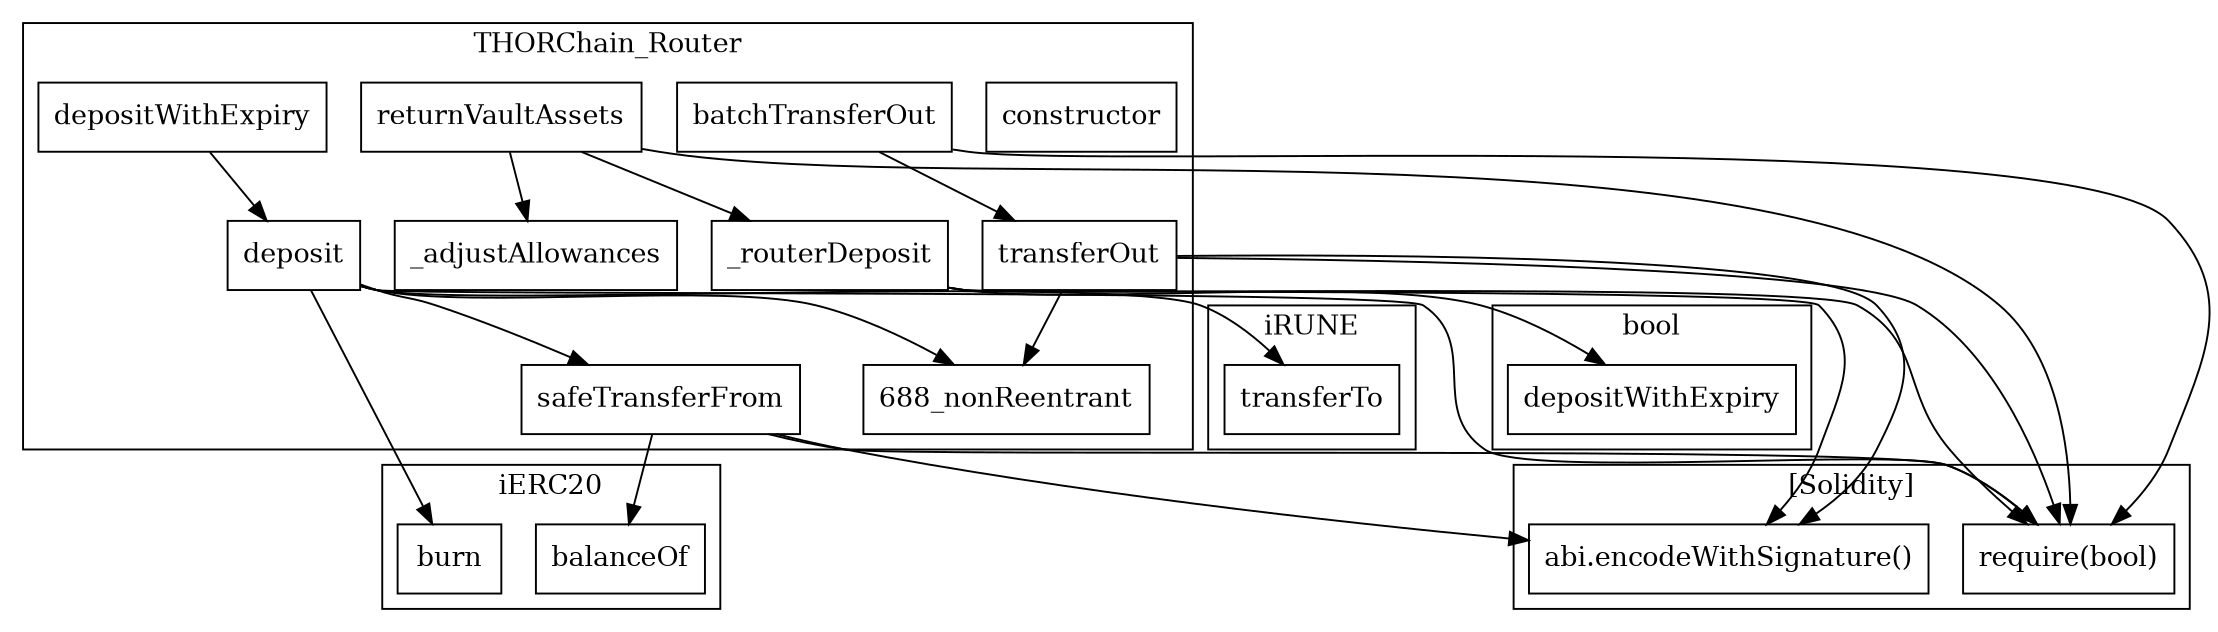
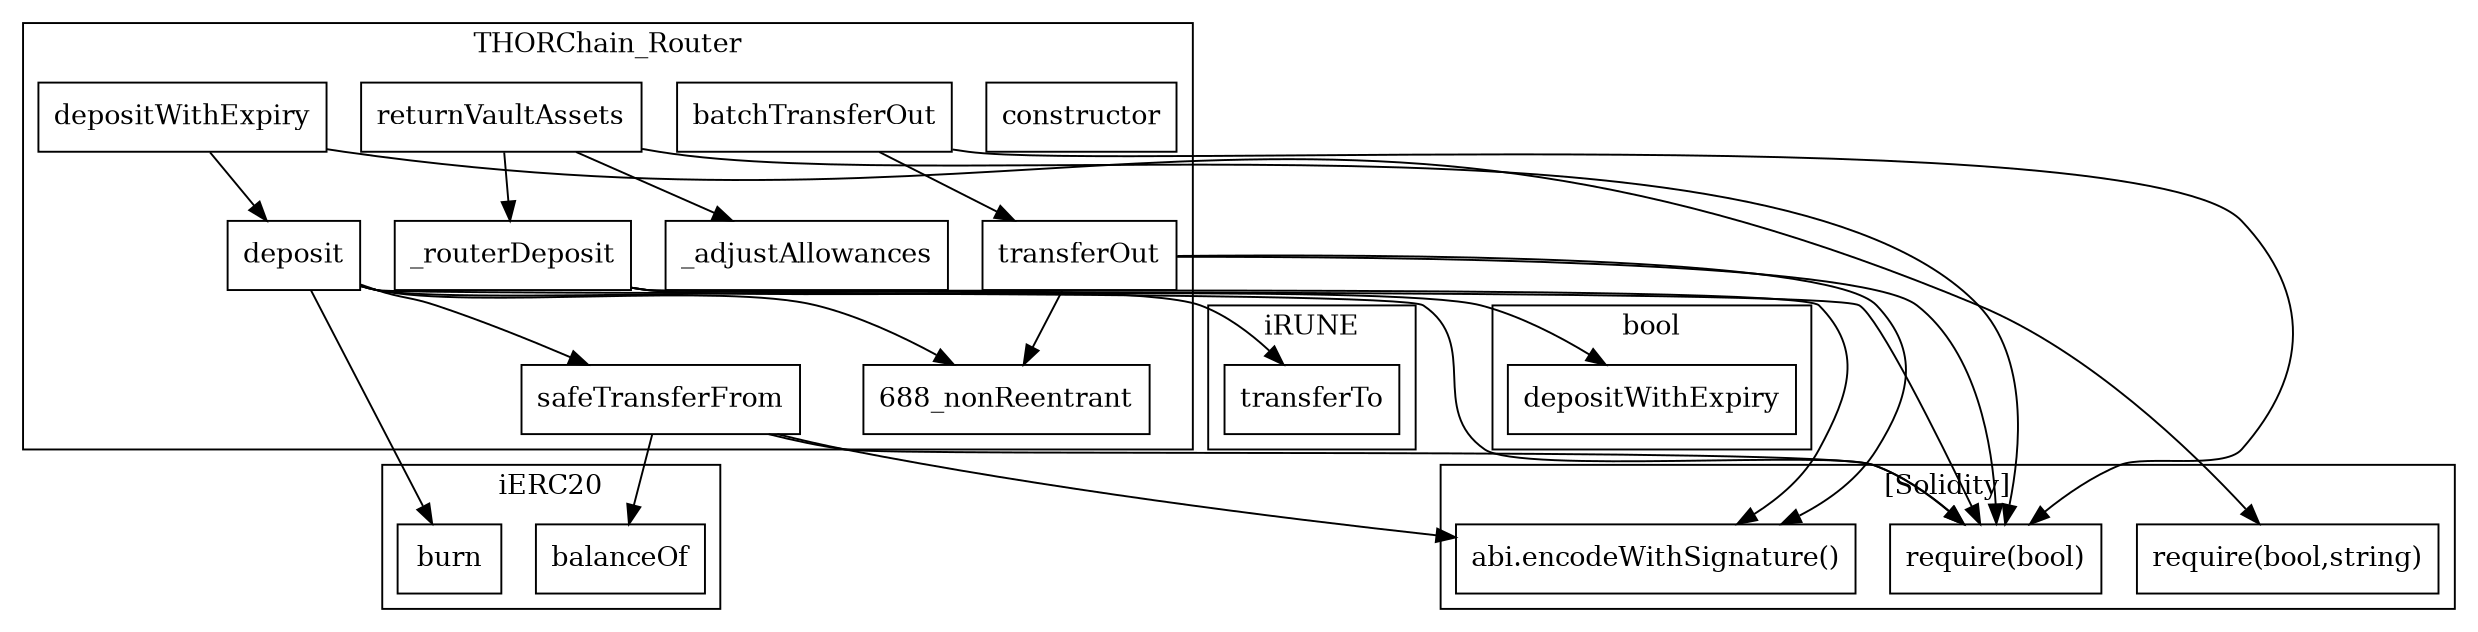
  strict digraph {
    rankdir=TB
    node [shape=box]
    n1 [label=constructor]
    n2 [label=depositWithExpiry]
    n3 [label=deposit]
    n4 [label=_routerDeposit]
    n5 [label=_adjustAllowances]
    n6 [label=returnVaultAssets]
    n7 [label=transferOut]
    "688_nonReentrant"
    n9 [label=safeTransferFrom]
    n10 [label=batchTransferOut]
    n11 [label=depositWithExpiry]
    n12 [label=burn]
    n13 [label=balanceOf]
    n14 [label=transferTo]
+   "require(bool,string)"
    "require(bool)"
    "abi.encodeWithSignature()"
    subgraph cluster_1 {
      label=THORChain_Router
      n1
      n2
      n3
      n4
      n5
      n6
      n7
      "688_nonReentrant"
      n9
      n10
    }
    subgraph cluster_2 {
      label=bool
      n11
    }
    subgraph cluster_3 {
      label=iERC20
      n12
      n13
    }
    subgraph cluster_4 {
      label=iRUNE
      n14
    }
    subgraph cluster_5 {
      label="[Solidity]"
+     "require(bool,string)"
      "require(bool)"
      "abi.encodeWithSignature()"
    }
    n2 -> n3
+   n2 -> "require(bool,string)"
    n3 -> "688_nonReentrant"
    n3 -> n9
    n3 -> n12
    n3 -> n14
    n3 -> "require(bool)"
    n4 -> n11
    n4 -> "require(bool)"
    n4 -> "abi.encodeWithSignature()"
    n6 -> n4
    n6 -> n5
    n6 -> "require(bool)"
    n7 -> "688_nonReentrant"
    n7 -> "require(bool)"
    n7 -> "abi.encodeWithSignature()"
    n9 -> n13
    n9 -> "require(bool)"
    n9 -> "abi.encodeWithSignature()"
    n10 -> n7
    n10 -> "require(bool)"
  }
